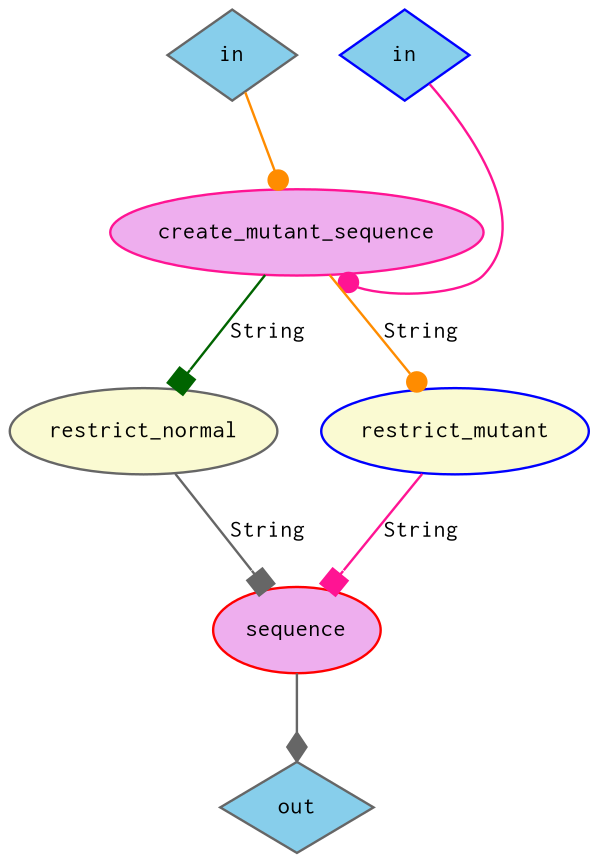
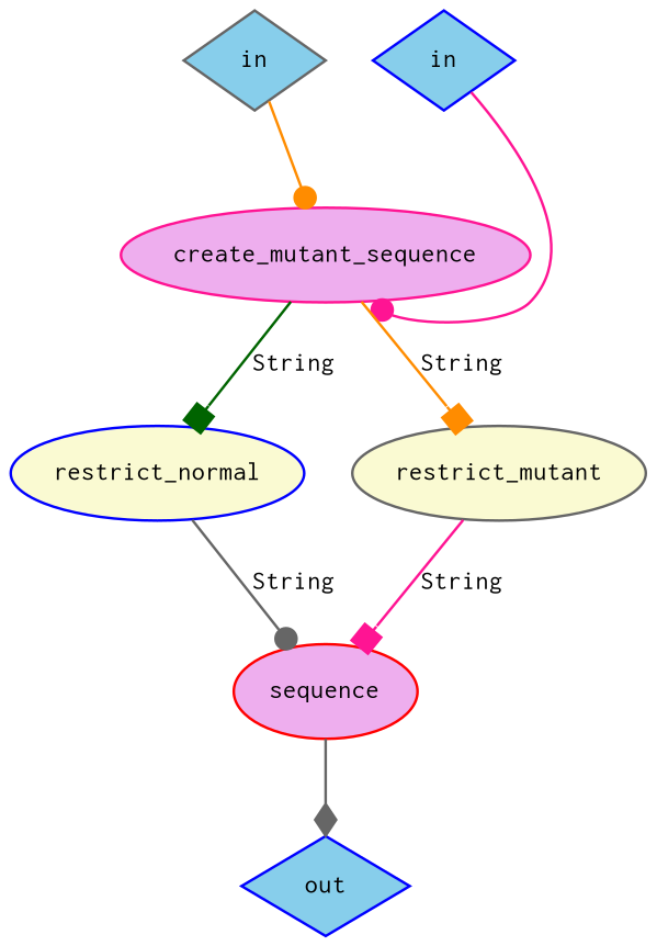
  digraph {
    node [color=blue fillcolor=skyblue fontcolor=black fontname=Courier fontsize=10 style=filled]
    edge [arrowhead=dot color=gray40 fontcolor=black fontname=Courier fontsize=10]
-   n1 [color=gray40 height=0 label=out shape=diamond width=0]
+   n1 [height=0 label=out shape=diamond width=0]
    n2 [color=red fillcolor=plum2 label=sequence]
    n3 [height=0 label=in shape=diamond width=0]
    n4 [color=deeppink fillcolor=plum2 label=create_mutant_sequence]
-   n5 [color=gray40 fillcolor=lightgoldenrodyellow label=restrict_normal]
-   n6 [fillcolor=lightgoldenrodyellow label=restrict_mutant]
+   n5 [fillcolor=lightgoldenrodyellow label=restrict_normal]
+   n6 [color=gray40 fillcolor=lightgoldenrodyellow label=restrict_mutant]
    n7 [color=gray40 height=0 label=in shape=diamond width=0]
    n2 -> n1 [arrowhead=diamond tailport=output]
    n3 -> n4 [color=deeppink headport=sequence]
    n4 -> n5 [arrowhead=box color=darkgreen label=String]
-   n4 -> n6 [color=darkorange label=String]
-   n5 -> n2 [arrowhead=box label=String]
+   n4 -> n6 [arrowhead=box color=darkorange label=String]
+   n5 -> n2 [label=String]
    n6 -> n2 [arrowhead=box color=deeppink label=String]
    n7 -> n4 [color=darkorange headport=snplist]
  }
